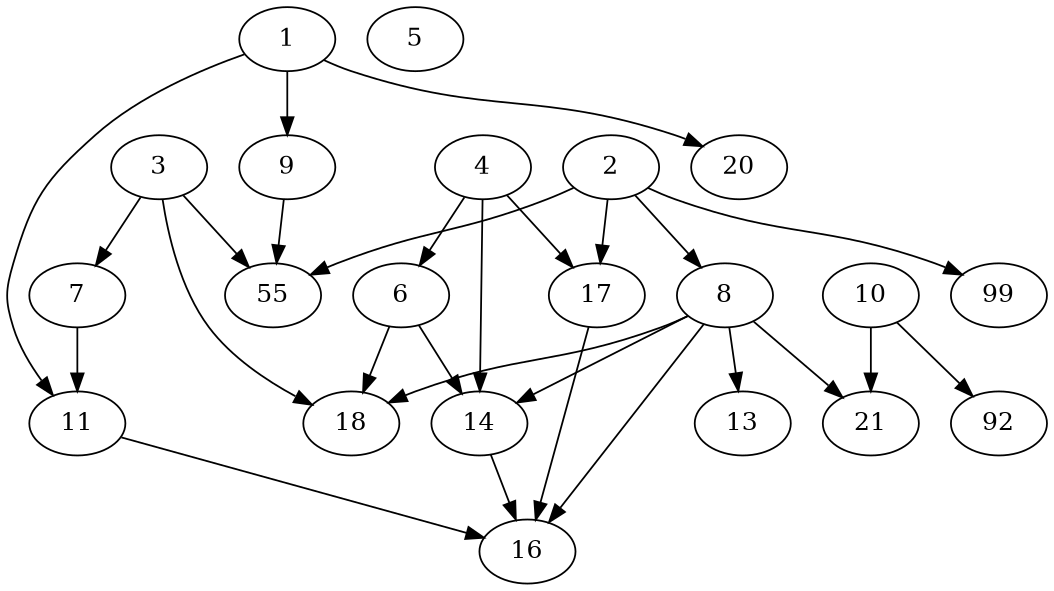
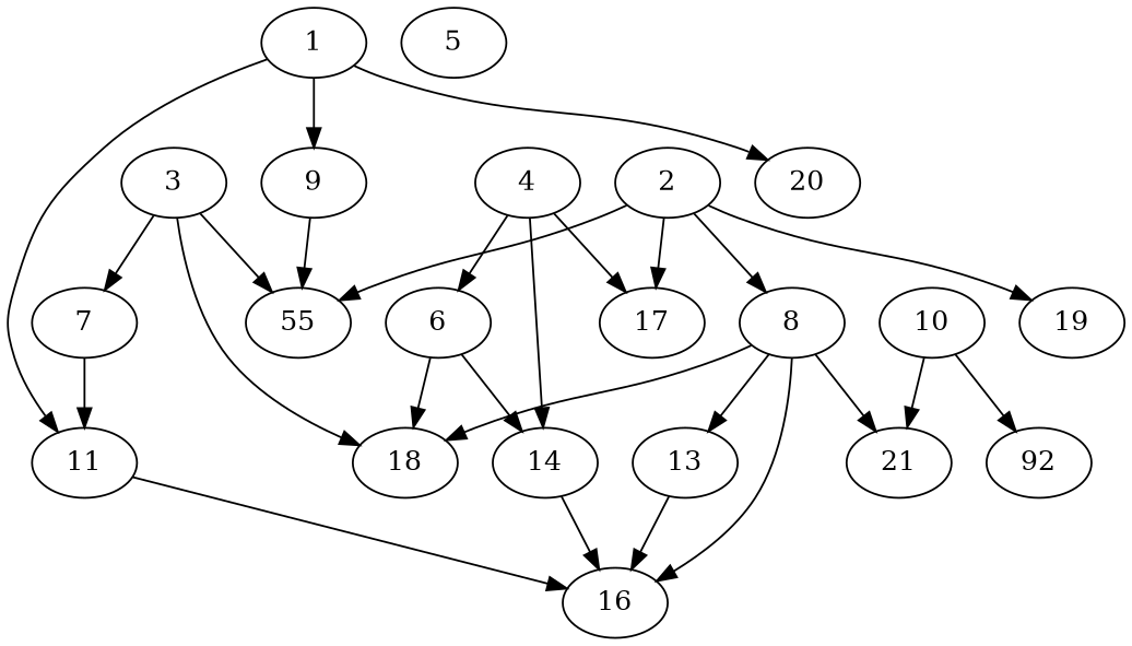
  digraph {
    node [Weight=2]
    edge [Weight=10]
    1 [Weight=10]
    9 [Weight=4]
    11 [Weight=8]
    20
    n5 [Weight=7 label=55]
    16 [Weight=7]
    2
    8 [Weight=9]
    17
-   19 [Weight=3 label=99]
+   19 [Weight=3]
    18 [Weight=3]
    14 [Weight=7]
    21 [Weight=4]
    13 [Weight=3]
    3 [Weight=4]
    7 [Weight=8]
    4 [Weight=9]
    6 [Weight=3]
    5 [Weight=7]
    10 [Weight=8]
    n21 [label=92]
    1 -> 9
    1 -> 11 [Weight=13]
    1 -> 20 [Weight=12]
    9 -> n5 [Weight=6]
    11 -> 16 [Weight=3]
    2 -> n5 [Weight=3]
    2 -> 8 [Weight=4]
    2 -> 17 [Weight=9]
    2 -> 19 [Weight=6]
    8 -> 16 [Weight=4]
    8 -> 18
-   8 -> 14
    8 -> 21 [Weight=4]
    8 -> 13 [Weight=13]
    14 -> 16 [Weight=3]
-   17 -> 16 [Weight=15]
+   13 -> 16 [Weight=15]
    3 -> n5 [Weight=6]
    3 -> 18 [Weight=15]
    3 -> 7 [Weight=6]
    7 -> 11
    4 -> 17 [Weight=9]
    4 -> 14 [Weight=13]
    4 -> 6 [Weight=4]
    6 -> 18 [Weight=3]
    6 -> 14 [Weight=7]
    10 -> 21 [Weight=7]
    10 -> n21 [Weight=13]
  }
